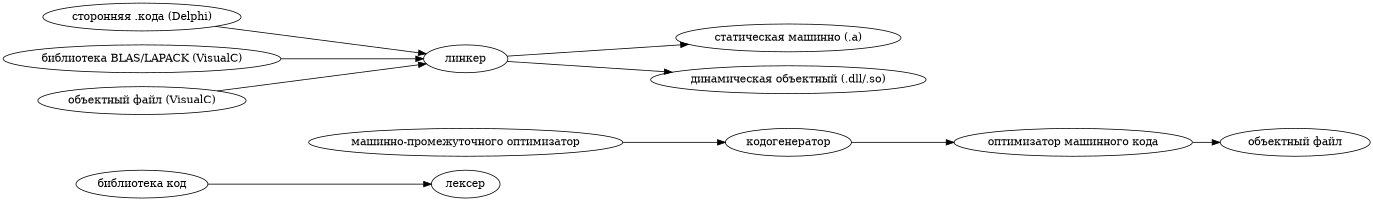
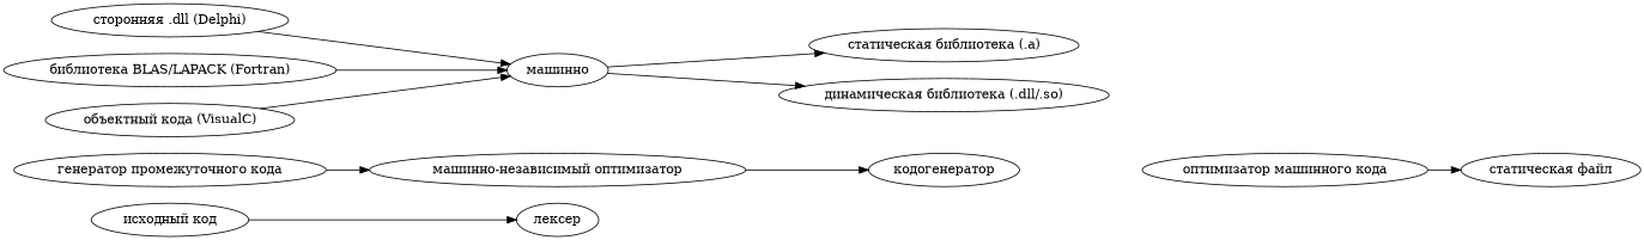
  digraph {
    rankdir=LR
-   "исходный код" [label="библиотека код"]
+   "исходный код"
    "лексер"
-   "машинно-независимый оптимизатор" [label="машинно-промежуточного оптимизатор"]
+   "генератор промежуточного кода"
+   "машинно-независимый оптимизатор"
    "кодогенератор"
    "оптимизатор машинного кода"
-   "объектный файл"
-   "линкер"
-   "статическая библиотека (.a)" [label="статическая машинно (.a)"]
-   "динамическая библиотека (.dll/.so)" [label="динамическая объектный (.dll/.so)"]
-   "сторонняя .dll (Delphi)" [label="сторонняя .кода (Delphi)"]
-   "библиотека BLAS/LAPACK (Fortran)" [label="библиотека BLAS/LAPACK (VisualC)"]
-   "объектный файл (VisualC)"
+   "объектный файл" [label="статическая файл"]
+   "линкер" [label="машинно"]
+   "статическая библиотека (.a)"
+   "динамическая библиотека (.dll/.so)"
+   "сторонняя .dll (Delphi)"
+   "библиотека BLAS/LAPACK (Fortran)"
+   "объектный файл (VisualC)" [label="объектный кода (VisualC)"]
    "исходный код" -> "лексер"
+   "генератор промежуточного кода" -> "машинно-независимый оптимизатор"
    "машинно-независимый оптимизатор" -> "кодогенератор"
-   "кодогенератор" -> "оптимизатор машинного кода"
    "оптимизатор машинного кода" -> "объектный файл"
    "линкер" -> "статическая библиотека (.a)"
    "линкер" -> "динамическая библиотека (.dll/.so)"
    "сторонняя .dll (Delphi)" -> "линкер"
    "библиотека BLAS/LAPACK (Fortran)" -> "линкер"
    "объектный файл (VisualC)" -> "линкер"
  }
